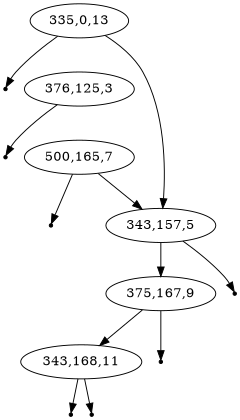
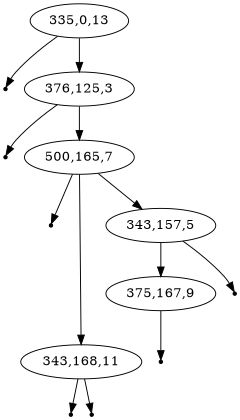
  digraph {
    node [shape=point]
    "335,0,13" [shape=""]
    null13
    n3 [label="376,125,3" shape=""]
    null14
    "500,165,7" [shape=""]
    "343,157,5" [shape=""]
    null19
    null15
    "375,167,9" [shape=""]
    "343,168,11" [shape=""]
    null18
    null16
    null17
    "335,0,13" -> null13
-   "335,0,13" -> "343,157,5"
+   "335,0,13" -> n3
    n3 -> null14
+   n3 -> "500,165,7"
    "500,165,7" -> "343,157,5"
    "500,165,7" -> null19
    "343,157,5" -> null15
    "343,157,5" -> "375,167,9"
-   "375,167,9" -> "343,168,11"
+   "500,165,7" -> "343,168,11"
    "375,167,9" -> null18
    "343,168,11" -> null16
    "343,168,11" -> null17
  }
